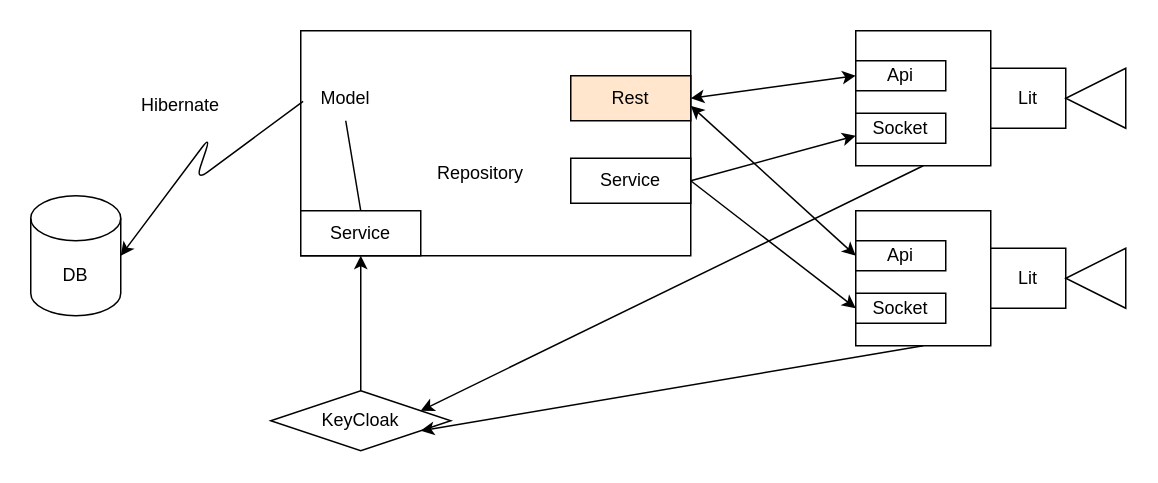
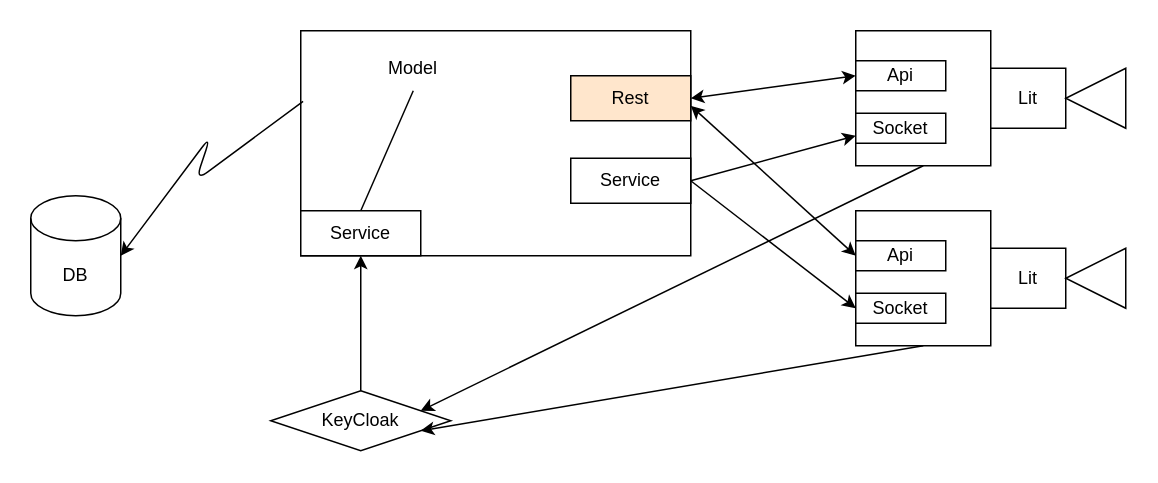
  <mxCell id="0" />
  <mxCell id="1" parent="0" />
  <mxCell id="2" value="&lt;div&gt;DB&lt;/div&gt;" style="shape=cylinder3;whiteSpace=wrap;html=1;boundedLbl=1;backgroundOutline=1;size=15;" vertex="1" parent="1"><mxGeometry x="20" y="130" width="60" height="80" as="geometry" /></mxCell>
  <mxCell id="3" value="" style="rounded=0;whiteSpace=wrap;html=1;" vertex="1" parent="1"><mxGeometry x="200" y="20" width="260" height="150" as="geometry" /></mxCell>
  <mxCell id="4" value="Service" style="rounded=0;whiteSpace=wrap;html=1;" vertex="1" parent="1"><mxGeometry x="200" y="140" width="80" height="30" as="geometry" /></mxCell>
  <mxCell id="5" value="Rest" style="rounded=0;whiteSpace=wrap;html=1;fillColor=#ffe6cc;" vertex="1" parent="1"><mxGeometry x="380" y="50" width="80" height="30" as="geometry" /></mxCell>
  <mxCell id="6" value="Service" style="rounded=0;whiteSpace=wrap;html=1;" vertex="1" parent="1"><mxGeometry x="380" y="105" width="80" height="30" as="geometry" /></mxCell>
- <mxCell id="7" value="Model" style="text;html=1;align=center;verticalAlign=middle;whiteSpace=wrap;rounded=0;" vertex="1" parent="1"><mxGeometry x="200" y="50" width="60" height="30" as="geometry" /></mxCell>
- <mxCell id="8" value="Repository" style="text;html=1;align=center;verticalAlign=middle;whiteSpace=wrap;rounded=0;" vertex="1" parent="1"><mxGeometry x="290" y="100" width="60" height="30" as="geometry" /></mxCell>
+ <mxCell id="7" value="Model" style="text;html=1;align=center;verticalAlign=middle;whiteSpace=wrap;rounded=0;" vertex="1" parent="1"><mxGeometry x="245" y="30" width="60" height="30" as="geometry" /></mxCell>
  <mxCell id="9" value="KeyCloak" style="rhombus;whiteSpace=wrap;html=1;" vertex="1" parent="1"><mxGeometry x="180" y="260" width="120" height="40" as="geometry" /></mxCell>
  <mxCell id="10" value="" style="whiteSpace=wrap;html=1;aspect=fixed;direction=south;" vertex="1" parent="1"><mxGeometry x="570" y="20" width="90" height="90" as="geometry" /></mxCell>
  <mxCell id="11" value="Socket" style="rounded=0;whiteSpace=wrap;html=1;" vertex="1" parent="1"><mxGeometry x="570" y="75" width="60" height="20" as="geometry" /></mxCell>
  <mxCell id="12" value="Api" style="rounded=0;whiteSpace=wrap;html=1;" vertex="1" parent="1"><mxGeometry x="570" y="40" width="60" height="20" as="geometry" /></mxCell>
  <mxCell id="13" value="Lit" style="rounded=0;whiteSpace=wrap;html=1;" vertex="1" parent="1"><mxGeometry x="660" y="45" width="50" height="40" as="geometry" /></mxCell>
  <mxCell id="14" value="" style="triangle;whiteSpace=wrap;html=1;rotation=-180;" vertex="1" parent="1"><mxGeometry x="710" y="45" width="40" height="40" as="geometry" /></mxCell>
  <mxCell id="15" value="" style="whiteSpace=wrap;html=1;aspect=fixed;direction=south;" vertex="1" parent="1"><mxGeometry x="570" y="140" width="90" height="90" as="geometry" /></mxCell>
  <mxCell id="16" value="Socket" style="rounded=0;whiteSpace=wrap;html=1;" vertex="1" parent="1"><mxGeometry x="570" y="195" width="60" height="20" as="geometry" /></mxCell>
  <mxCell id="17" value="Api" style="rounded=0;whiteSpace=wrap;html=1;" vertex="1" parent="1"><mxGeometry x="570" y="160" width="60" height="20" as="geometry" /></mxCell>
  <mxCell id="18" value="Lit" style="rounded=0;whiteSpace=wrap;html=1;" vertex="1" parent="1"><mxGeometry x="660" y="165" width="50" height="40" as="geometry" /></mxCell>
  <mxCell id="19" value="" style="triangle;whiteSpace=wrap;html=1;rotation=-180;" vertex="1" parent="1"><mxGeometry x="710" y="165" width="40" height="40" as="geometry" /></mxCell>
  <mxCell id="20" value="" style="curved=0;endArrow=classic;html=1;rounded=1;exitX=0.006;exitY=0.314;exitDx=0;exitDy=0;exitPerimeter=0;entryX=1;entryY=0.5;entryDx=0;entryDy=0;entryPerimeter=0;" edge="1" parent="1" source="3" target="2"><mxGeometry width="50" height="50" relative="1" as="geometry"><mxPoint x="100" y="140" as="sourcePoint" /><mxPoint x="150" y="90" as="targetPoint" /><Array as="points"><mxPoint x="130" y="120" /><mxPoint x="140" y="90" /></Array></mxGeometry></mxCell>
- <mxCell id="21" value="Hibernate" style="text;html=1;align=center;verticalAlign=middle;whiteSpace=wrap;rounded=0;" vertex="1" parent="1"><mxGeometry x="90" y="55" width="60" height="30" as="geometry" /></mxCell>
  <mxCell id="22" value="" style="endArrow=classic;html=1;rounded=0;exitX=0.5;exitY=0;exitDx=0;exitDy=0;entryX=0.5;entryY=1;entryDx=0;entryDy=0;" edge="1" parent="1" source="9" target="4"><mxGeometry width="50" height="50" relative="1" as="geometry"><mxPoint x="370" y="220" as="sourcePoint" /><mxPoint x="280" y="210" as="targetPoint" /></mxGeometry></mxCell>
  <mxCell id="23" value="" style="endArrow=classic;html=1;rounded=0;exitX=1;exitY=0.5;exitDx=0;exitDy=0;entryX=1;entryY=0.75;entryDx=0;entryDy=0;" edge="1" parent="1" source="15" target="9"><mxGeometry width="50" height="50" relative="1" as="geometry"><mxPoint x="520" y="270" as="sourcePoint" /><mxPoint x="420" y="170" as="targetPoint" /></mxGeometry></mxCell>
  <mxCell id="24" value="" style="endArrow=classic;html=1;rounded=0;exitX=1;exitY=0.5;exitDx=0;exitDy=0;entryX=1;entryY=0.25;entryDx=0;entryDy=0;" edge="1" parent="1" source="10" target="9"><mxGeometry width="50" height="50" relative="1" as="geometry"><mxPoint x="625" y="240" as="sourcePoint" /><mxPoint x="310" y="290" as="targetPoint" /></mxGeometry></mxCell>
  <mxCell id="25" value="" style="endArrow=none;html=1;rounded=0;curved=1;exitX=0.5;exitY=1;exitDx=0;exitDy=0;entryX=0.5;entryY=0;entryDx=0;entryDy=0;" edge="1" parent="1" source="7" target="4"><mxGeometry width="50" height="50" relative="1" as="geometry"><mxPoint x="255" y="90" as="sourcePoint" /><mxPoint x="300" y="125" as="targetPoint" /></mxGeometry></mxCell>
  <mxCell id="26" value="" style="endArrow=classic;html=1;rounded=0;entryX=0;entryY=0.75;entryDx=0;entryDy=0;exitX=1;exitY=0.5;exitDx=0;exitDy=0;" edge="1" parent="1" source="6" target="11"><mxGeometry width="50" height="50" relative="1" as="geometry"><mxPoint x="370" y="220" as="sourcePoint" /><mxPoint x="420" y="170" as="targetPoint" /></mxGeometry></mxCell>
  <mxCell id="27" value="" style="endArrow=classic;html=1;rounded=0;entryX=0;entryY=0.5;entryDx=0;entryDy=0;exitX=1;exitY=0.5;exitDx=0;exitDy=0;" edge="1" parent="1" source="6" target="16"><mxGeometry width="50" height="50" relative="1" as="geometry"><mxPoint x="470" y="130" as="sourcePoint" /><mxPoint x="580" y="100" as="targetPoint" /></mxGeometry></mxCell>
  <mxCell id="28" value="" style="endArrow=classic;startArrow=classic;html=1;rounded=0;entryX=0;entryY=0.5;entryDx=0;entryDy=0;exitX=1;exitY=0.5;exitDx=0;exitDy=0;" edge="1" parent="1" source="5" target="12"><mxGeometry width="50" height="50" relative="1" as="geometry"><mxPoint x="370" y="220" as="sourcePoint" /><mxPoint x="420" y="170" as="targetPoint" /></mxGeometry></mxCell>
  <mxCell id="29" value="" style="endArrow=classic;startArrow=classic;html=1;rounded=0;" edge="1" parent="1"><mxGeometry width="50" height="50" relative="1" as="geometry"><mxPoint x="460" y="70" as="sourcePoint" /><mxPoint x="570" y="170" as="targetPoint" /></mxGeometry></mxCell>
